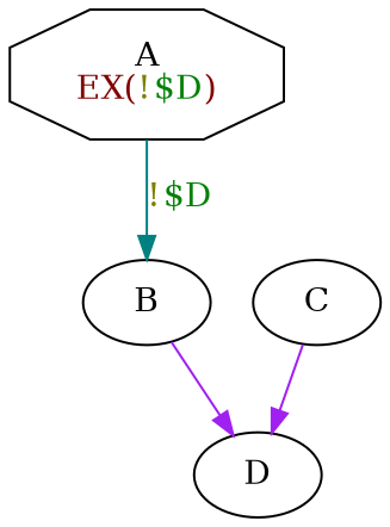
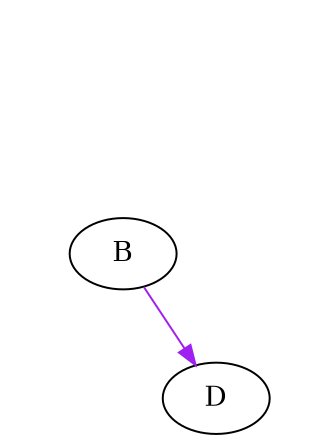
  digraph {
    edge [color=purple]
-   n1 [label=<A<BR/><FONT COLOR="0.0 1 0.5">EX(<FONT COLOR="0.17 1 0.5">!<FONT COLOR="0.34 1 0.5">$D</FONT></FONT>)</FONT>> shape=octagon]
    n2 [label=<B>]
    n3 [label=<D>]
-   n4 [label=<C>]
-   n1 -> n2 [color=teal label=<<FONT COLOR="0.17 1 0.5">!<FONT COLOR="0.34 1 0.5">$D</FONT></FONT>>]
    n2 -> n3
-   n4 -> n3
  }
